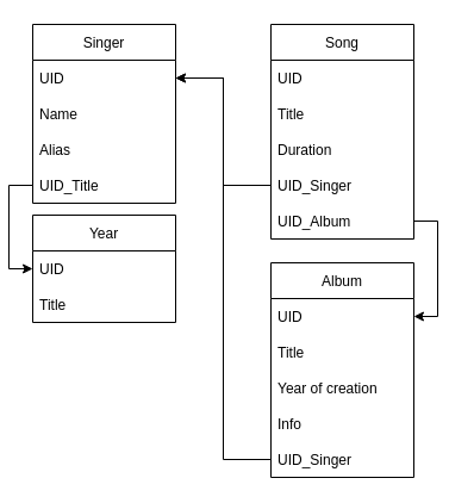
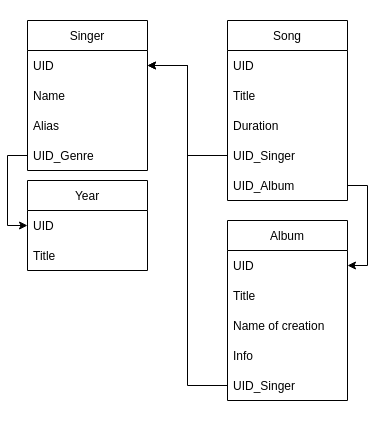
  <mxCell id="0" />
  <mxCell id="1" parent="0" />
  <mxCell id="2" value="Singer" style="swimlane;fontStyle=0;childLayout=stackLayout;horizontal=1;startSize=30;horizontalStack=0;resizeParent=1;resizeParentMax=0;resizeLast=0;collapsible=1;marginBottom=0;" vertex="1" parent="1"><mxGeometry x="20" y="20" width="120" height="150" as="geometry" /></mxCell>
  <mxCell id="3" value="UID" style="text;strokeColor=none;fillColor=none;align=left;verticalAlign=middle;spacingLeft=4;spacingRight=4;overflow=hidden;points=[[0,0.5],[1,0.5]];portConstraint=eastwest;rotatable=0;" vertex="1" parent="2"><mxGeometry y="30" width="120" height="30" as="geometry" /></mxCell>
  <mxCell id="4" value="Name" style="text;strokeColor=none;fillColor=none;align=left;verticalAlign=middle;spacingLeft=4;spacingRight=4;overflow=hidden;points=[[0,0.5],[1,0.5]];portConstraint=eastwest;rotatable=0;" vertex="1" parent="2"><mxGeometry y="60" width="120" height="30" as="geometry" /></mxCell>
  <mxCell id="5" value="Alias" style="text;strokeColor=none;fillColor=none;align=left;verticalAlign=middle;spacingLeft=4;spacingRight=4;overflow=hidden;points=[[0,0.5],[1,0.5]];portConstraint=eastwest;rotatable=0;" vertex="1" parent="2"><mxGeometry y="90" width="120" height="30" as="geometry" /></mxCell>
- <mxCell id="6" value="UID_Title" style="text;strokeColor=none;fillColor=none;align=left;verticalAlign=middle;spacingLeft=4;spacingRight=4;overflow=hidden;points=[[0,0.5],[1,0.5]];portConstraint=eastwest;rotatable=0;" vertex="1" parent="2"><mxGeometry y="120" width="120" height="30" as="geometry" /></mxCell>
+ <mxCell id="6" value="UID_Genre" style="text;strokeColor=none;fillColor=none;align=left;verticalAlign=middle;spacingLeft=4;spacingRight=4;overflow=hidden;points=[[0,0.5],[1,0.5]];portConstraint=eastwest;rotatable=0;" vertex="1" parent="2"><mxGeometry y="120" width="120" height="30" as="geometry" /></mxCell>
  <mxCell id="7" value="Album" style="swimlane;fontStyle=0;childLayout=stackLayout;horizontal=1;startSize=30;horizontalStack=0;resizeParent=1;resizeParentMax=0;resizeLast=0;collapsible=1;marginBottom=0;" vertex="1" parent="1"><mxGeometry x="220" y="220" width="120" height="180" as="geometry" /></mxCell>
  <mxCell id="8" value="UID" style="text;strokeColor=none;fillColor=none;align=left;verticalAlign=middle;spacingLeft=4;spacingRight=4;overflow=hidden;points=[[0,0.5],[1,0.5]];portConstraint=eastwest;rotatable=0;" vertex="1" parent="7"><mxGeometry y="30" width="120" height="30" as="geometry" /></mxCell>
  <mxCell id="9" value="Title" style="text;strokeColor=none;fillColor=none;align=left;verticalAlign=middle;spacingLeft=4;spacingRight=4;overflow=hidden;points=[[0,0.5],[1,0.5]];portConstraint=eastwest;rotatable=0;" vertex="1" parent="7"><mxGeometry y="60" width="120" height="30" as="geometry" /></mxCell>
- <mxCell id="10" value="Year of creation" style="text;strokeColor=none;fillColor=none;align=left;verticalAlign=middle;spacingLeft=4;spacingRight=4;overflow=hidden;points=[[0,0.5],[1,0.5]];portConstraint=eastwest;rotatable=0;" vertex="1" parent="7"><mxGeometry y="90" width="120" height="30" as="geometry" /></mxCell>
+ <mxCell id="10" value="Name of creation" style="text;strokeColor=none;fillColor=none;align=left;verticalAlign=middle;spacingLeft=4;spacingRight=4;overflow=hidden;points=[[0,0.5],[1,0.5]];portConstraint=eastwest;rotatable=0;" vertex="1" parent="7"><mxGeometry y="90" width="120" height="30" as="geometry" /></mxCell>
  <mxCell id="11" value="Info" style="text;strokeColor=none;fillColor=none;align=left;verticalAlign=middle;spacingLeft=4;spacingRight=4;overflow=hidden;points=[[0,0.5],[1,0.5]];portConstraint=eastwest;rotatable=0;" vertex="1" parent="7"><mxGeometry y="120" width="120" height="30" as="geometry" /></mxCell>
  <mxCell id="12" value="UID_Singer" style="text;strokeColor=none;fillColor=none;align=left;verticalAlign=middle;spacingLeft=4;spacingRight=4;overflow=hidden;points=[[0,0.5],[1,0.5]];portConstraint=eastwest;rotatable=0;" vertex="1" parent="7"><mxGeometry y="150" width="120" height="30" as="geometry" /></mxCell>
  <mxCell id="13" value="" style="edgeStyle=orthogonalEdgeStyle;rounded=0;orthogonalLoop=1;jettySize=auto;html=1;entryX=1;entryY=0.5;entryDx=0;entryDy=0;" edge="1" parent="1" source="12" target="3"><mxGeometry relative="1" as="geometry" /></mxCell>
  <mxCell id="14" value="Song" style="swimlane;fontStyle=0;childLayout=stackLayout;horizontal=1;startSize=30;horizontalStack=0;resizeParent=1;resizeParentMax=0;resizeLast=0;collapsible=1;marginBottom=0;" vertex="1" parent="1"><mxGeometry x="220" y="20" width="120" height="180" as="geometry" /></mxCell>
  <mxCell id="15" value="UID" style="text;strokeColor=none;fillColor=none;align=left;verticalAlign=middle;spacingLeft=4;spacingRight=4;overflow=hidden;points=[[0,0.5],[1,0.5]];portConstraint=eastwest;rotatable=0;" vertex="1" parent="14"><mxGeometry y="30" width="120" height="30" as="geometry" /></mxCell>
  <mxCell id="16" value="Title" style="text;strokeColor=none;fillColor=none;align=left;verticalAlign=middle;spacingLeft=4;spacingRight=4;overflow=hidden;points=[[0,0.5],[1,0.5]];portConstraint=eastwest;rotatable=0;" vertex="1" parent="14"><mxGeometry y="60" width="120" height="30" as="geometry" /></mxCell>
  <mxCell id="17" value="Duration" style="text;strokeColor=none;fillColor=none;align=left;verticalAlign=middle;spacingLeft=4;spacingRight=4;overflow=hidden;points=[[0,0.5],[1,0.5]];portConstraint=eastwest;rotatable=0;" vertex="1" parent="14"><mxGeometry y="90" width="120" height="30" as="geometry" /></mxCell>
  <mxCell id="18" value="UID_Singer" style="text;strokeColor=none;fillColor=none;align=left;verticalAlign=middle;spacingLeft=4;spacingRight=4;overflow=hidden;points=[[0,0.5],[1,0.5]];portConstraint=eastwest;rotatable=0;" vertex="1" parent="14"><mxGeometry y="120" width="120" height="30" as="geometry" /></mxCell>
  <mxCell id="19" value="UID_Album" style="text;strokeColor=none;fillColor=none;align=left;verticalAlign=middle;spacingLeft=4;spacingRight=4;overflow=hidden;points=[[0,0.5],[1,0.5]];portConstraint=eastwest;rotatable=0;" vertex="1" parent="14"><mxGeometry y="150" width="120" height="30" as="geometry" /></mxCell>
  <mxCell id="20" style="edgeStyle=orthogonalEdgeStyle;rounded=0;orthogonalLoop=1;jettySize=auto;html=1;entryX=1;entryY=0.5;entryDx=0;entryDy=0;" edge="1" parent="1" source="18" target="3"><mxGeometry relative="1" as="geometry" /></mxCell>
  <mxCell id="21" style="edgeStyle=orthogonalEdgeStyle;rounded=0;orthogonalLoop=1;jettySize=auto;html=1;exitX=1;exitY=0.5;exitDx=0;exitDy=0;entryX=1;entryY=0.5;entryDx=0;entryDy=0;" edge="1" parent="1" source="19" target="8"><mxGeometry relative="1" as="geometry" /></mxCell>
  <mxCell id="22" value="Year" style="swimlane;fontStyle=0;childLayout=stackLayout;horizontal=1;startSize=30;horizontalStack=0;resizeParent=1;resizeParentMax=0;resizeLast=0;collapsible=1;marginBottom=0;" vertex="1" parent="1"><mxGeometry x="20" y="180" width="120" height="90" as="geometry"><mxRectangle x="30" y="240" width="70" height="30" as="alternateBounds" /></mxGeometry></mxCell>
  <mxCell id="23" value="UID" style="text;strokeColor=none;fillColor=none;align=left;verticalAlign=middle;spacingLeft=4;spacingRight=4;overflow=hidden;points=[[0,0.5],[1,0.5]];portConstraint=eastwest;rotatable=0;" vertex="1" parent="22"><mxGeometry y="30" width="120" height="30" as="geometry" /></mxCell>
  <mxCell id="24" value="Title" style="text;strokeColor=none;fillColor=none;align=left;verticalAlign=middle;spacingLeft=4;spacingRight=4;overflow=hidden;points=[[0,0.5],[1,0.5]];portConstraint=eastwest;rotatable=0;" vertex="1" parent="22"><mxGeometry y="60" width="120" height="30" as="geometry" /></mxCell>
  <mxCell id="25" style="edgeStyle=orthogonalEdgeStyle;rounded=0;orthogonalLoop=1;jettySize=auto;html=1;entryX=0;entryY=0.5;entryDx=0;entryDy=0;" edge="1" parent="1" source="6" target="23"><mxGeometry relative="1" as="geometry" /></mxCell>
